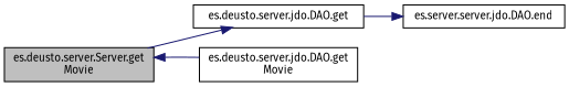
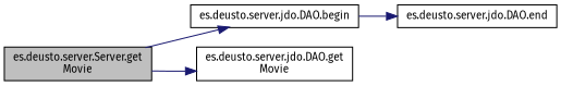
  digraph {
    fontname="Fira Sans"
    rankdir=LR
    node [color=black fillcolor=white fontname="Fira Sans" fontsize=10 shape=record style=filled]
    edge [color=midnightblue fontname="Fira Sans" fontsize=10 labelfontname=Helvetica labelfontsize=10 style=solid]
    n1 [fillcolor=grey75 fontcolor=black height=0.2 label="es.deusto.server.Server.get\lMovie" width=0.4]
-   n2 [height=0.2 label="es.deusto.server.jdo.DAO.get" width=0.4]
+   n2 [height=0.2 label="es.deusto.server.jdo.DAO.begin" width=0.4]
    n3 [height=0.2 label="es.deusto.server.jdo.DAO.get\lMovie" width=0.4]
-   n4 [height=0.2 label="es.server.server.jdo.DAO.end" width=0.4]
+   n4 [height=0.2 label="es.deusto.server.jdo.DAO.end" width=0.4]
    n1 -> n2
-   n3 -> n1
+   n1 -> n3
    n2 -> n4
  }
